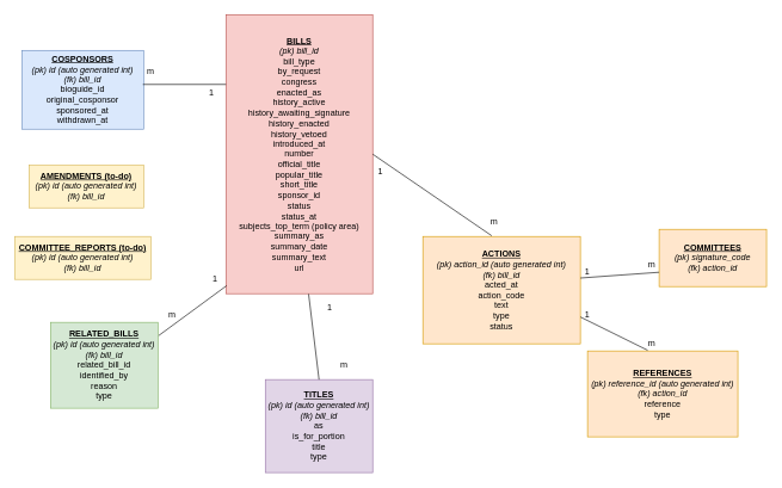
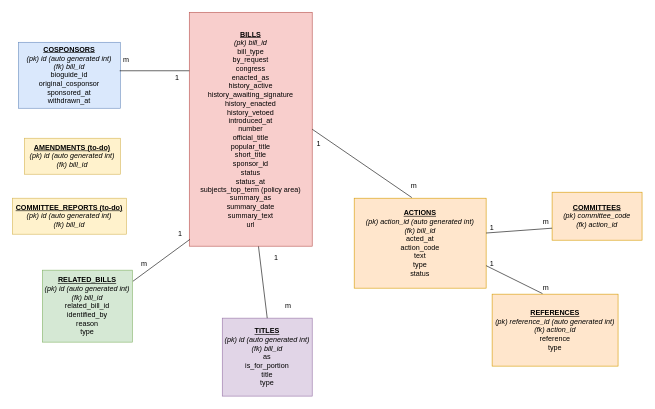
  <mxCell id="0" />
  <mxCell id="1" parent="0" />
  <mxCell id="2" value="&lt;b&gt;&lt;u&gt;BILLS&lt;/u&gt;&lt;/b&gt;&lt;br&gt;&lt;i&gt;(pk) bill_id&lt;/i&gt;&lt;br&gt;bill_type&lt;br&gt;by_request&lt;br&gt;congress&lt;br&gt;enacted_as&lt;br&gt;history_active&lt;br&gt;history_awaiting_signature&lt;br&gt;history_enacted&lt;br&gt;history_vetoed&lt;br&gt;introduced_at&lt;br&gt;number&lt;br&gt;official_title&lt;br&gt;popular_title&lt;br&gt;short_title&lt;br&gt;sponsor_id&lt;br&gt;status&lt;br&gt;status_at&lt;br&gt;subjects_top_term (policy area)&lt;br&gt;summary_as&lt;br&gt;summary_date&lt;br&gt;summary_text&lt;br&gt;url" style="rounded=0;whiteSpace=wrap;html=1;fillColor=#f8cecc;strokeColor=#b85450;" vertex="1" parent="1"><mxGeometry x="315" y="20" width="205" height="390" as="geometry" /></mxCell>
  <mxCell id="3" value="&lt;b&gt;&lt;u&gt;ACTIONS&lt;/u&gt;&lt;/b&gt;&lt;br&gt;&lt;i&gt;(pk) action_id (auto generated int)&lt;/i&gt;&lt;br&gt;&lt;i&gt;(fk) bill_id&lt;/i&gt;&lt;br&gt;acted_at&lt;br&gt;action_code&lt;br&gt;text&lt;br&gt;type&lt;br&gt;status" style="rounded=0;whiteSpace=wrap;html=1;fillColor=#ffe6cc;strokeColor=#d79b00;" vertex="1" parent="1"><mxGeometry x="590" y="330" width="220" height="150" as="geometry" /></mxCell>
  <mxCell id="4" value="" style="endArrow=none;html=1;exitX=1;exitY=0.5;exitDx=0;exitDy=0;entryX=0.437;entryY=-0.007;entryDx=0;entryDy=0;entryPerimeter=0;" edge="1" parent="1" source="2" target="3"><mxGeometry width="50" height="50" relative="1" as="geometry"><mxPoint x="630" y="280" as="sourcePoint" /><mxPoint x="680" y="230" as="targetPoint" /></mxGeometry></mxCell>
  <mxCell id="5" value="1" style="text;html=1;strokeColor=none;fillColor=none;align=center;verticalAlign=middle;whiteSpace=wrap;rounded=0;" vertex="1" parent="1"><mxGeometry x="511" y="230" width="40" height="20" as="geometry" /></mxCell>
  <mxCell id="6" value="m" style="text;html=1;strokeColor=none;fillColor=none;align=center;verticalAlign=middle;whiteSpace=wrap;rounded=0;" vertex="1" parent="1"><mxGeometry x="670" y="300" width="40" height="20" as="geometry" /></mxCell>
  <mxCell id="7" value="&lt;b&gt;&lt;u&gt;REFERENCES&lt;/u&gt;&lt;/b&gt;&lt;br style=&quot;white-space: normal&quot;&gt;&lt;i style=&quot;white-space: normal&quot;&gt;(pk) reference_id (auto generated int)&lt;/i&gt;&lt;br style=&quot;white-space: normal&quot;&gt;&lt;i style=&quot;white-space: normal&quot;&gt;(fk) action_id&lt;/i&gt;&lt;br style=&quot;white-space: normal&quot;&gt;reference&lt;br&gt;type" style="rounded=0;whiteSpace=wrap;html=1;fillColor=#ffe6cc;strokeColor=#d79b00;" vertex="1" parent="1"><mxGeometry x="820" y="490" width="210" height="120" as="geometry" /></mxCell>
  <mxCell id="8" value="" style="endArrow=none;html=1;entryX=0.4;entryY=-0.008;entryDx=0;entryDy=0;entryPerimeter=0;exitX=1;exitY=0.75;exitDx=0;exitDy=0;" edge="1" parent="1" source="3" target="7"><mxGeometry width="50" height="50" relative="1" as="geometry"><mxPoint x="752" y="510" as="sourcePoint" /><mxPoint x="890" y="440" as="targetPoint" /></mxGeometry></mxCell>
  <mxCell id="9" value="1" style="text;html=1;strokeColor=none;fillColor=none;align=center;verticalAlign=middle;whiteSpace=wrap;rounded=0;" vertex="1" parent="1"><mxGeometry x="800" y="430" width="40" height="20" as="geometry" /></mxCell>
  <mxCell id="10" value="m" style="text;html=1;strokeColor=none;fillColor=none;align=center;verticalAlign=middle;whiteSpace=wrap;rounded=0;" vertex="1" parent="1"><mxGeometry x="890" y="470" width="40" height="20" as="geometry" /></mxCell>
- <mxCell id="11" value="&lt;b&gt;&lt;u&gt;COMMITTEES&lt;/u&gt;&lt;/b&gt;&lt;br style=&quot;white-space: normal&quot;&gt;&lt;i style=&quot;white-space: normal&quot;&gt;(pk) signature_code&lt;/i&gt;&lt;br style=&quot;white-space: normal&quot;&gt;&lt;i style=&quot;white-space: normal&quot;&gt;(fk) action_id&lt;/i&gt;" style="rounded=0;whiteSpace=wrap;html=1;fillColor=#ffe6cc;strokeColor=#d79b00;" vertex="1" parent="1"><mxGeometry x="920" y="320" width="150" height="80" as="geometry" /></mxCell>
+ <mxCell id="11" value="&lt;b&gt;&lt;u&gt;COMMITTEES&lt;/u&gt;&lt;/b&gt;&lt;br style=&quot;white-space: normal&quot;&gt;&lt;i style=&quot;white-space: normal&quot;&gt;(pk) committee_code&lt;/i&gt;&lt;br style=&quot;white-space: normal&quot;&gt;&lt;i style=&quot;white-space: normal&quot;&gt;(fk) action_id&lt;/i&gt;" style="rounded=0;whiteSpace=wrap;html=1;fillColor=#ffe6cc;strokeColor=#d79b00;" vertex="1" parent="1"><mxGeometry x="920" y="320" width="150" height="80" as="geometry" /></mxCell>
  <mxCell id="12" value="" style="endArrow=none;html=1;exitX=1;exitY=0.387;exitDx=0;exitDy=0;exitPerimeter=0;entryX=0;entryY=0.75;entryDx=0;entryDy=0;" edge="1" parent="1" source="3" target="11"><mxGeometry width="50" height="50" relative="1" as="geometry"><mxPoint x="790" y="350" as="sourcePoint" /><mxPoint x="840" y="300" as="targetPoint" /></mxGeometry></mxCell>
  <mxCell id="13" value="1" style="text;html=1;strokeColor=none;fillColor=none;align=center;verticalAlign=middle;whiteSpace=wrap;rounded=0;" vertex="1" parent="1"><mxGeometry x="800" y="370" width="40" height="20" as="geometry" /></mxCell>
  <mxCell id="14" value="m" style="text;html=1;strokeColor=none;fillColor=none;align=center;verticalAlign=middle;whiteSpace=wrap;rounded=0;" vertex="1" parent="1"><mxGeometry x="890" y="360" width="40" height="20" as="geometry" /></mxCell>
  <mxCell id="15" value="&lt;b&gt;&lt;u&gt;AMENDMENTS (to-do)&lt;br&gt;&lt;/u&gt;&lt;/b&gt;&lt;i&gt;(pk) id (auto generated int)&lt;/i&gt;&lt;br&gt;&lt;i&gt;(fk) bill_id&lt;/i&gt;&lt;b&gt;&lt;u&gt;&lt;br&gt;&lt;/u&gt;&lt;/b&gt;" style="rounded=0;whiteSpace=wrap;html=1;fillColor=#fff2cc;strokeColor=#d6b656;" vertex="1" parent="1"><mxGeometry x="40" y="230" width="160" height="60" as="geometry" /></mxCell>
  <mxCell id="16" value="&lt;b&gt;&lt;u&gt;COMMITTEE_REPORTS (to-do)&lt;br&gt;&lt;/u&gt;&lt;/b&gt;&lt;i&gt;(pk) id (auto generated int)&lt;/i&gt;&lt;br&gt;&lt;i&gt;(fk) bill_id&lt;/i&gt;&lt;b&gt;&lt;u&gt;&lt;br&gt;&lt;/u&gt;&lt;/b&gt;" style="rounded=0;whiteSpace=wrap;html=1;fillColor=#fff2cc;strokeColor=#d6b656;" vertex="1" parent="1"><mxGeometry x="20" y="330" width="190" height="60" as="geometry" /></mxCell>
  <mxCell id="17" value="&lt;b&gt;&lt;u&gt;COSPONSORS&lt;/u&gt;&lt;/b&gt;&lt;br&gt;&lt;i&gt;(pk) id (auto generated int)&lt;/i&gt;&lt;br&gt;&lt;i&gt;(fk) bill_id&lt;/i&gt;&lt;br&gt;bioguide_id&lt;br&gt;original_cosponsor&lt;br&gt;sponsored_at&lt;br&gt;withdrawn_at" style="rounded=0;whiteSpace=wrap;html=1;fillColor=#dae8fc;strokeColor=#6c8ebf;" vertex="1" parent="1"><mxGeometry x="30" y="70" width="170" height="110" as="geometry" /></mxCell>
  <mxCell id="18" value="" style="endArrow=none;html=1;entryX=0;entryY=0.25;entryDx=0;entryDy=0;exitX=0.994;exitY=0.432;exitDx=0;exitDy=0;exitPerimeter=0;" edge="1" parent="1" source="17" target="2"><mxGeometry width="50" height="50" relative="1" as="geometry"><mxPoint x="220" y="220" as="sourcePoint" /><mxPoint x="270" y="170" as="targetPoint" /></mxGeometry></mxCell>
  <mxCell id="19" value="1" style="text;html=1;strokeColor=none;fillColor=none;align=center;verticalAlign=middle;whiteSpace=wrap;rounded=0;" vertex="1" parent="1"><mxGeometry x="275" y="120" width="40" height="20" as="geometry" /></mxCell>
  <mxCell id="20" value="m" style="text;html=1;strokeColor=none;fillColor=none;align=center;verticalAlign=middle;whiteSpace=wrap;rounded=0;" vertex="1" parent="1"><mxGeometry x="190" y="90" width="40" height="20" as="geometry" /></mxCell>
  <mxCell id="21" value="&lt;b&gt;&lt;u&gt;RELATED_BILLS&lt;/u&gt;&lt;/b&gt;&lt;br&gt;&lt;i&gt;(pk) id (auto generated int)&lt;/i&gt;&lt;br&gt;&lt;i&gt;(fk) bill_id&lt;/i&gt;&lt;br&gt;related_bill_id&lt;br&gt;identified_by&lt;br&gt;reason&lt;br&gt;type" style="rounded=0;whiteSpace=wrap;html=1;fillColor=#d5e8d4;strokeColor=#82b366;" vertex="1" parent="1"><mxGeometry x="70" y="450" width="150" height="120" as="geometry" /></mxCell>
  <mxCell id="22" value="&lt;b&gt;&lt;u&gt;TITLES&lt;/u&gt;&lt;/b&gt;&lt;br&gt;&lt;i&gt;(pk) id (auto generated int)&lt;/i&gt;&lt;br&gt;&lt;i&gt;(fk) bill_id&lt;/i&gt;&lt;br&gt;as&lt;br&gt;is_for_portion&lt;br&gt;title&lt;br&gt;type" style="rounded=0;whiteSpace=wrap;html=1;fillColor=#e1d5e7;strokeColor=#9673a6;" vertex="1" parent="1"><mxGeometry x="370" y="530" width="150" height="130" as="geometry" /></mxCell>
  <mxCell id="23" value="" style="endArrow=none;html=1;entryX=0.005;entryY=0.971;entryDx=0;entryDy=0;entryPerimeter=0;exitX=1.007;exitY=0.154;exitDx=0;exitDy=0;exitPerimeter=0;" edge="1" parent="1" source="21" target="2"><mxGeometry width="50" height="50" relative="1" as="geometry"><mxPoint x="240" y="490" as="sourcePoint" /><mxPoint x="290" y="440" as="targetPoint" /></mxGeometry></mxCell>
  <mxCell id="24" value="1" style="text;html=1;strokeColor=none;fillColor=none;align=center;verticalAlign=middle;whiteSpace=wrap;rounded=0;" vertex="1" parent="1"><mxGeometry x="280" y="380" width="40" height="20" as="geometry" /></mxCell>
  <mxCell id="25" value="m" style="text;html=1;strokeColor=none;fillColor=none;align=center;verticalAlign=middle;whiteSpace=wrap;rounded=0;" vertex="1" parent="1"><mxGeometry x="220" y="430" width="40" height="20" as="geometry" /></mxCell>
  <mxCell id="26" value="" style="endArrow=none;html=1;entryX=0.563;entryY=1.001;entryDx=0;entryDy=0;entryPerimeter=0;exitX=0.5;exitY=0;exitDx=0;exitDy=0;" edge="1" parent="1" source="22" target="2"><mxGeometry width="50" height="50" relative="1" as="geometry"><mxPoint x="370" y="510" as="sourcePoint" /><mxPoint x="420" y="460" as="targetPoint" /></mxGeometry></mxCell>
  <mxCell id="27" value="1" style="text;html=1;strokeColor=none;fillColor=none;align=center;verticalAlign=middle;whiteSpace=wrap;rounded=0;" vertex="1" parent="1"><mxGeometry x="440" y="420" width="40" height="20" as="geometry" /></mxCell>
  <mxCell id="28" value="m" style="text;html=1;strokeColor=none;fillColor=none;align=center;verticalAlign=middle;whiteSpace=wrap;rounded=0;" vertex="1" parent="1"><mxGeometry x="460" y="500" width="40" height="20" as="geometry" /></mxCell>
